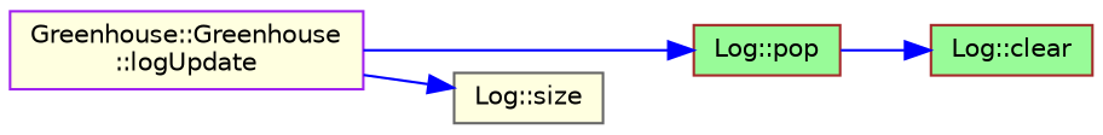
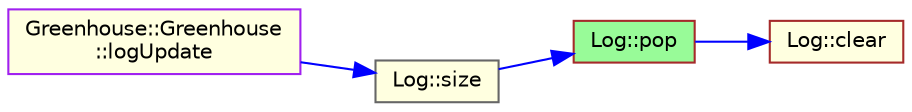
  digraph {
    rankdir=LR
    node [color=brown fillcolor=lightyellow fontname=Helvetica fontsize=10 shape=record style=filled]
    edge [color=blue fontname=Helvetica fontsize=10 labelfontname=Helvetica labelfontsize=10 style=solid]
    n1 [color=purple fontcolor=black height=0.2 label="Greenhouse::Greenhouse\l::logUpdate" width=0.4]
    n2 [fillcolor=palegreen height=0.2 label="Log::pop" width=0.4]
    n3 [color=gray40 height=0.2 label="Log::size" width=0.4]
-   n4 [fillcolor=palegreen height=0.2 label="Log::clear" width=0.4]
-   n1 -> n2
+   n4 [height=0.2 label="Log::clear" width=0.4]
+   n3 -> n2
    n1 -> n3
    n2 -> n4
  }
